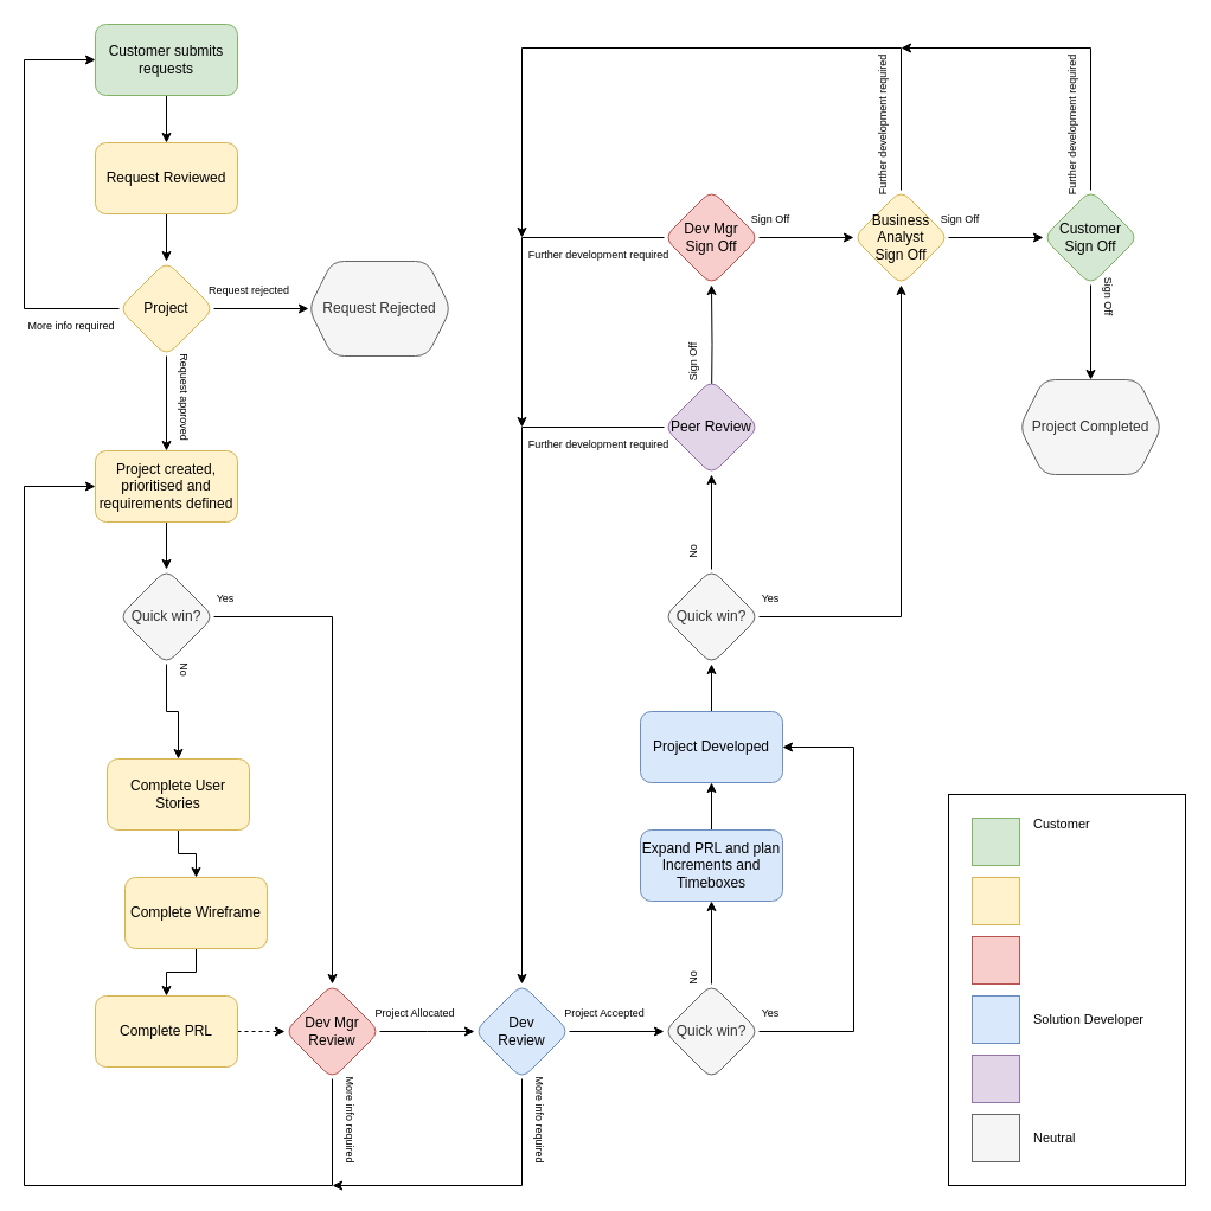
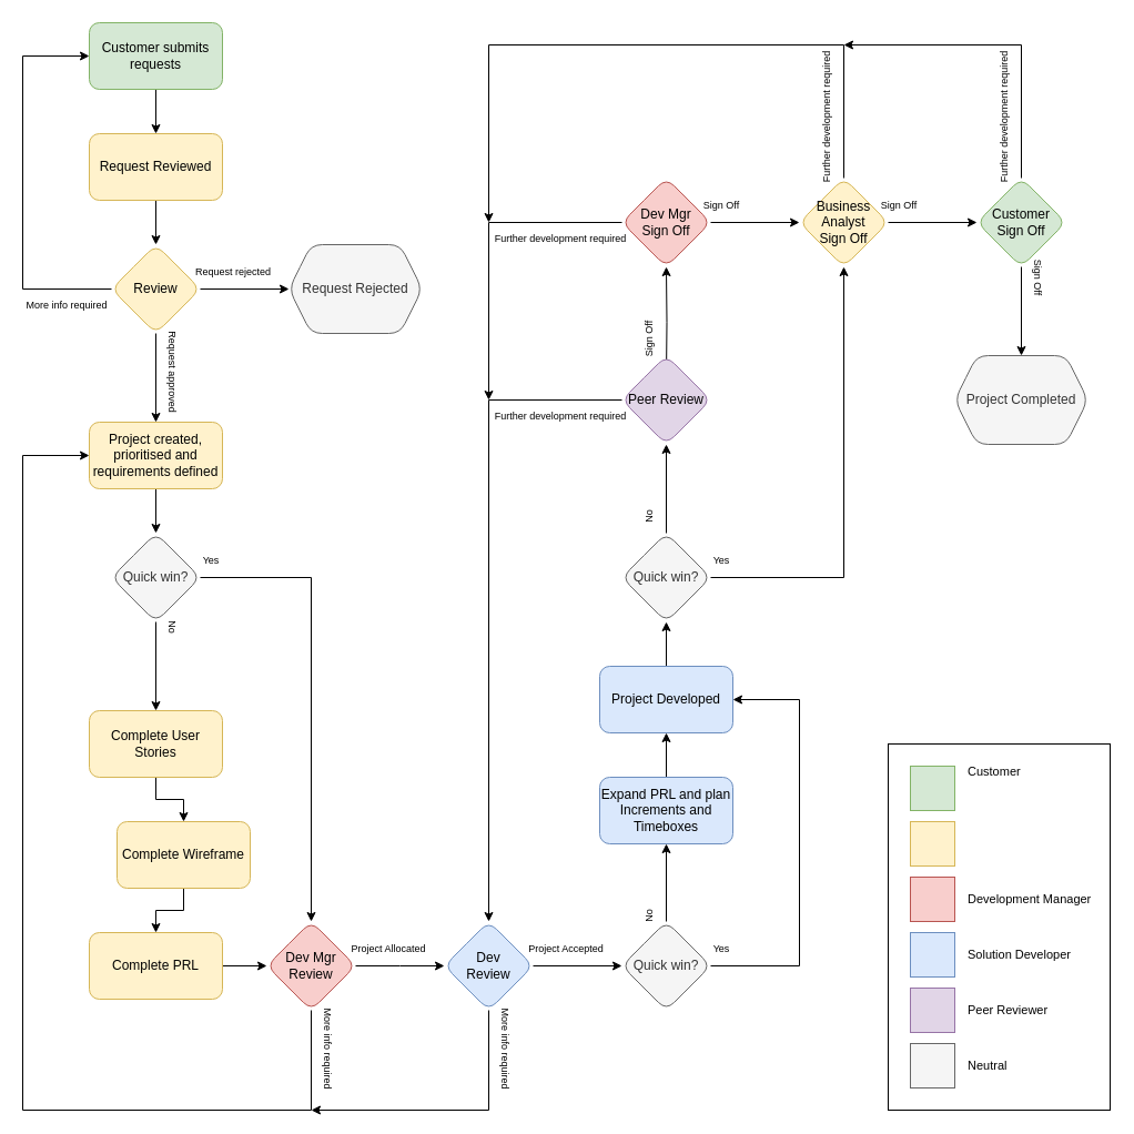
  <mxCell id="0" />
  <mxCell id="1" parent="0" />
  <mxCell id="2" value="" style="rounded=0;whiteSpace=wrap;html=1;fontSize=12;align=left;" vertex="1" parent="1"><mxGeometry x="800" y="670" width="200" height="330" as="geometry" /></mxCell>
  <mxCell id="3" value="" style="edgeStyle=orthogonalEdgeStyle;rounded=0;orthogonalLoop=1;jettySize=auto;html=1;" edge="1" parent="1" source="4" target="6"><mxGeometry relative="1" as="geometry" /></mxCell>
  <mxCell id="4" value="Customer submits requests" style="rounded=1;whiteSpace=wrap;html=1;fontSize=12;glass=0;strokeWidth=1;shadow=0;fillColor=#d5e8d4;strokeColor=#82b366;" parent="1" vertex="1"><mxGeometry x="80" y="20" width="120" height="60" as="geometry" /></mxCell>
  <mxCell id="5" value="" style="edgeStyle=orthogonalEdgeStyle;rounded=0;orthogonalLoop=1;jettySize=auto;html=1;" edge="1" parent="1" source="6" target="10"><mxGeometry relative="1" as="geometry" /></mxCell>
  <mxCell id="6" value="Request Reviewed" style="whiteSpace=wrap;html=1;rounded=1;shadow=0;strokeColor=#d6b656;strokeWidth=1;fillColor=#fff2cc;glass=0;" vertex="1" parent="1"><mxGeometry x="80" y="120" width="120" height="60" as="geometry" /></mxCell>
  <mxCell id="7" style="edgeStyle=orthogonalEdgeStyle;rounded=0;orthogonalLoop=1;jettySize=auto;html=1;entryX=0;entryY=0.5;entryDx=0;entryDy=0;" edge="1" parent="1" source="10" target="4"><mxGeometry relative="1" as="geometry"><Array as="points"><mxPoint x="20" y="260" /><mxPoint x="20" y="50" /></Array></mxGeometry></mxCell>
  <mxCell id="8" value="" style="edgeStyle=orthogonalEdgeStyle;rounded=0;orthogonalLoop=1;jettySize=auto;html=1;" edge="1" parent="1" source="10" target="11"><mxGeometry relative="1" as="geometry" /></mxCell>
  <mxCell id="9" value="" style="edgeStyle=orthogonalEdgeStyle;rounded=0;orthogonalLoop=1;jettySize=auto;html=1;" edge="1" parent="1" source="10" target="13"><mxGeometry relative="1" as="geometry" /></mxCell>
- <mxCell id="10" value="Project" style="rhombus;whiteSpace=wrap;html=1;rounded=1;shadow=0;strokeColor=#d6b656;strokeWidth=1;fillColor=#fff2cc;glass=0;" vertex="1" parent="1"><mxGeometry x="100" y="220" width="80" height="80" as="geometry" /></mxCell>
+ <mxCell id="10" value="Review" style="rhombus;whiteSpace=wrap;html=1;rounded=1;shadow=0;strokeColor=#d6b656;strokeWidth=1;fillColor=#fff2cc;glass=0;" vertex="1" parent="1"><mxGeometry x="100" y="220" width="80" height="80" as="geometry" /></mxCell>
  <mxCell id="11" value="Request Rejected" style="shape=hexagon;perimeter=hexagonPerimeter2;whiteSpace=wrap;html=1;fixedSize=1;rounded=1;shadow=0;strokeColor=#666666;strokeWidth=1;fillColor=#f5f5f5;glass=0;fontColor=#333333;" vertex="1" parent="1"><mxGeometry x="260" y="220" width="120" height="80" as="geometry" /></mxCell>
  <mxCell id="12" value="" style="edgeStyle=orthogonalEdgeStyle;rounded=0;orthogonalLoop=1;jettySize=auto;html=1;" edge="1" parent="1" source="13" target="16"><mxGeometry relative="1" as="geometry" /></mxCell>
  <mxCell id="13" value="Project created, prioritised and requirements defined" style="whiteSpace=wrap;html=1;rounded=1;shadow=0;strokeColor=#d6b656;strokeWidth=1;fillColor=#fff2cc;glass=0;" vertex="1" parent="1"><mxGeometry x="80" y="380" width="120" height="60" as="geometry" /></mxCell>
  <mxCell id="14" value="" style="edgeStyle=orthogonalEdgeStyle;rounded=0;orthogonalLoop=1;jettySize=auto;html=1;" edge="1" parent="1" source="16" target="18"><mxGeometry relative="1" as="geometry" /></mxCell>
  <mxCell id="15" style="edgeStyle=orthogonalEdgeStyle;rounded=0;orthogonalLoop=1;jettySize=auto;html=1;entryX=0.5;entryY=0;entryDx=0;entryDy=0;" edge="1" parent="1" source="16" target="28"><mxGeometry relative="1" as="geometry"><mxPoint x="300" y="840" as="targetPoint" /></mxGeometry></mxCell>
  <mxCell id="16" value="Quick win?" style="rhombus;whiteSpace=wrap;html=1;rounded=1;shadow=0;strokeColor=#666666;strokeWidth=1;fillColor=#f5f5f5;glass=0;fontColor=#333333;" vertex="1" parent="1"><mxGeometry x="100" y="480" width="80" height="80" as="geometry" /></mxCell>
  <mxCell id="17" value="" style="edgeStyle=orthogonalEdgeStyle;rounded=0;orthogonalLoop=1;jettySize=auto;html=1;" edge="1" parent="1" source="18" target="20"><mxGeometry relative="1" as="geometry" /></mxCell>
- <mxCell id="18" value="Complete User Stories" style="whiteSpace=wrap;html=1;rounded=1;shadow=0;strokeColor=#d6b656;strokeWidth=1;fillColor=#fff2cc;glass=0;" vertex="1" parent="1"><mxGeometry x="90" y="640" width="120" height="60" as="geometry" /></mxCell>
+ <mxCell id="18" value="Complete User Stories" style="whiteSpace=wrap;html=1;rounded=1;shadow=0;strokeColor=#d6b656;strokeWidth=1;fillColor=#fff2cc;glass=0;" vertex="1" parent="1"><mxGeometry x="80" y="640" width="120" height="60" as="geometry" /></mxCell>
  <mxCell id="19" value="" style="edgeStyle=orthogonalEdgeStyle;rounded=0;orthogonalLoop=1;jettySize=auto;html=1;" edge="1" parent="1" source="20" target="22"><mxGeometry relative="1" as="geometry" /></mxCell>
  <mxCell id="20" value="Complete Wireframe" style="whiteSpace=wrap;html=1;rounded=1;shadow=0;strokeColor=#d6b656;strokeWidth=1;fillColor=#fff2cc;glass=0;" vertex="1" parent="1"><mxGeometry x="105" y="740" width="120" height="60" as="geometry" /></mxCell>
- <mxCell id="21" value="" style="edgeStyle=orthogonalEdgeStyle;rounded=0;orthogonalLoop=1;jettySize=auto;html=1;entryX=0;entryY=0.5;entryDx=0;entryDy=0;dashed=1;" edge="1" parent="1" source="22" target="28"><mxGeometry relative="1" as="geometry"><mxPoint x="240" y="870" as="targetPoint" /></mxGeometry></mxCell>
+ <mxCell id="21" value="" style="edgeStyle=orthogonalEdgeStyle;rounded=0;orthogonalLoop=1;jettySize=auto;html=1;entryX=0;entryY=0.5;entryDx=0;entryDy=0;" edge="1" parent="1" source="22" target="28"><mxGeometry relative="1" as="geometry"><mxPoint x="240" y="870" as="targetPoint" /></mxGeometry></mxCell>
  <mxCell id="22" value="Complete PRL" style="whiteSpace=wrap;html=1;rounded=1;shadow=0;strokeColor=#d6b656;strokeWidth=1;fillColor=#fff2cc;glass=0;" vertex="1" parent="1"><mxGeometry x="80" y="840" width="120" height="60" as="geometry" /></mxCell>
  <mxCell id="23" value="Request rejected" style="text;html=1;strokeColor=none;fillColor=none;align=center;verticalAlign=middle;whiteSpace=wrap;rounded=0;fontSize=9;" vertex="1" parent="1"><mxGeometry x="170" y="230" width="80" height="30" as="geometry" /></mxCell>
  <mxCell id="24" value="Request approved" style="text;html=1;strokeColor=none;fillColor=none;align=center;verticalAlign=middle;whiteSpace=wrap;rounded=0;fontSize=9;rotation=90;" vertex="1" parent="1"><mxGeometry x="115" y="320" width="80" height="30" as="geometry" /></mxCell>
  <mxCell id="25" value="More info required" style="text;html=1;strokeColor=none;fillColor=none;align=center;verticalAlign=middle;whiteSpace=wrap;rounded=0;fontSize=9;" vertex="1" parent="1"><mxGeometry x="20" y="260" width="80" height="30" as="geometry" /></mxCell>
  <mxCell id="26" value="" style="edgeStyle=orthogonalEdgeStyle;rounded=0;orthogonalLoop=1;jettySize=auto;html=1;exitX=1;exitY=0.5;exitDx=0;exitDy=0;" edge="1" parent="1" source="28"><mxGeometry relative="1" as="geometry"><mxPoint x="360" y="870" as="sourcePoint" /><mxPoint x="400" y="870" as="targetPoint" /></mxGeometry></mxCell>
  <mxCell id="27" style="edgeStyle=orthogonalEdgeStyle;rounded=0;orthogonalLoop=1;jettySize=auto;html=1;entryX=0;entryY=0.5;entryDx=0;entryDy=0;exitX=0.5;exitY=1;exitDx=0;exitDy=0;" edge="1" parent="1" source="28" target="13"><mxGeometry relative="1" as="geometry"><Array as="points"><mxPoint x="280" y="1000" /><mxPoint x="20" y="1000" /><mxPoint x="20" y="410" /></Array></mxGeometry></mxCell>
  <mxCell id="28" value="Dev Mgr&lt;br&gt;Review" style="rhombus;whiteSpace=wrap;html=1;rounded=1;shadow=0;strokeColor=#b85450;strokeWidth=1;fillColor=#f8cecc;glass=0;" vertex="1" parent="1"><mxGeometry x="240" y="830" width="80" height="80" as="geometry" /></mxCell>
  <mxCell id="29" value="Yes" style="text;html=1;strokeColor=none;fillColor=none;align=center;verticalAlign=middle;whiteSpace=wrap;rounded=0;fontSize=9;" vertex="1" parent="1"><mxGeometry x="170" y="490" width="40" height="30" as="geometry" /></mxCell>
  <mxCell id="30" value="No" style="text;html=1;strokeColor=none;fillColor=none;align=center;verticalAlign=middle;whiteSpace=wrap;rounded=0;fontSize=9;rotation=90;" vertex="1" parent="1"><mxGeometry x="135" y="550" width="40" height="30" as="geometry" /></mxCell>
  <mxCell id="31" value="Project Allocated" style="text;html=1;strokeColor=none;fillColor=none;align=center;verticalAlign=middle;whiteSpace=wrap;rounded=0;fontSize=9;" vertex="1" parent="1"><mxGeometry x="310" y="840" width="80" height="30" as="geometry" /></mxCell>
  <mxCell id="32" value="More info required" style="text;html=1;strokeColor=none;fillColor=none;align=center;verticalAlign=middle;whiteSpace=wrap;rounded=0;fontSize=9;rotation=90;" vertex="1" parent="1"><mxGeometry x="255" y="930" width="80" height="30" as="geometry" /></mxCell>
  <mxCell id="33" value="" style="edgeStyle=orthogonalEdgeStyle;rounded=0;orthogonalLoop=1;jettySize=auto;html=1;" edge="1" parent="1" source="34" target="36"><mxGeometry relative="1" as="geometry" /></mxCell>
  <mxCell id="34" value="Quick win?" style="rhombus;whiteSpace=wrap;html=1;rounded=1;shadow=0;strokeColor=#666666;strokeWidth=1;fillColor=#f5f5f5;glass=0;fontColor=#333333;" vertex="1" parent="1"><mxGeometry x="560" y="830" width="80" height="80" as="geometry" /></mxCell>
  <mxCell id="35" style="edgeStyle=orthogonalEdgeStyle;rounded=0;orthogonalLoop=1;jettySize=auto;html=1;entryX=0.5;entryY=1;entryDx=0;entryDy=0;endArrow=classic;endFill=1;" edge="1" parent="1" source="36" target="38"><mxGeometry relative="1" as="geometry" /></mxCell>
  <mxCell id="36" value="Expand PRL and plan Increments and Timeboxes" style="whiteSpace=wrap;html=1;rounded=1;shadow=0;strokeColor=#6c8ebf;strokeWidth=1;fillColor=#dae8fc;glass=0;" vertex="1" parent="1"><mxGeometry x="540" y="700" width="120" height="60" as="geometry" /></mxCell>
  <mxCell id="37" value="" style="edgeStyle=orthogonalEdgeStyle;rounded=0;orthogonalLoop=1;jettySize=auto;html=1;endArrow=classic;endFill=1;" edge="1" parent="1" source="38" target="49"><mxGeometry relative="1" as="geometry" /></mxCell>
  <mxCell id="38" value="Project Developed" style="whiteSpace=wrap;html=1;rounded=1;shadow=0;strokeColor=#6c8ebf;strokeWidth=1;fillColor=#dae8fc;glass=0;" vertex="1" parent="1"><mxGeometry x="540" y="600" width="120" height="60" as="geometry" /></mxCell>
  <mxCell id="39" value="No" style="text;html=1;strokeColor=none;fillColor=none;align=center;verticalAlign=middle;whiteSpace=wrap;rounded=0;fontSize=9;rotation=-90;" vertex="1" parent="1"><mxGeometry x="565" y="810" width="40" height="30" as="geometry" /></mxCell>
  <mxCell id="40" style="edgeStyle=orthogonalEdgeStyle;rounded=0;orthogonalLoop=1;jettySize=auto;html=1;exitX=0.25;exitY=1;exitDx=0;exitDy=0;entryX=1;entryY=0.5;entryDx=0;entryDy=0;endArrow=classic;endFill=1;" edge="1" parent="1" source="41" target="38"><mxGeometry relative="1" as="geometry"><Array as="points"><mxPoint x="720" y="870" /><mxPoint x="720" y="630" /></Array></mxGeometry></mxCell>
  <mxCell id="41" value="Yes" style="text;html=1;strokeColor=none;fillColor=none;align=center;verticalAlign=middle;whiteSpace=wrap;rounded=0;fontSize=9;rotation=0;" vertex="1" parent="1"><mxGeometry x="630" y="840" width="40" height="30" as="geometry" /></mxCell>
  <mxCell id="42" style="edgeStyle=orthogonalEdgeStyle;rounded=0;orthogonalLoop=1;jettySize=auto;html=1;exitX=0.5;exitY=1;exitDx=0;exitDy=0;endArrow=classic;endFill=1;" edge="1" parent="1" source="44"><mxGeometry relative="1" as="geometry"><mxPoint x="280" y="1000" as="targetPoint" /><Array as="points"><mxPoint x="440" y="1000" /></Array></mxGeometry></mxCell>
  <mxCell id="43" style="edgeStyle=orthogonalEdgeStyle;rounded=0;orthogonalLoop=1;jettySize=auto;html=1;exitX=1;exitY=0.5;exitDx=0;exitDy=0;entryX=0;entryY=0.5;entryDx=0;entryDy=0;endArrow=classic;endFill=1;" edge="1" parent="1" source="44" target="34"><mxGeometry relative="1" as="geometry" /></mxCell>
  <mxCell id="44" value="Dev&lt;br&gt;Review" style="rhombus;whiteSpace=wrap;html=1;rounded=1;shadow=0;strokeColor=#6c8ebf;strokeWidth=1;fillColor=#dae8fc;glass=0;" vertex="1" parent="1"><mxGeometry x="400" y="830" width="80" height="80" as="geometry" /></mxCell>
  <mxCell id="45" value="More info required" style="text;html=1;strokeColor=none;fillColor=none;align=center;verticalAlign=middle;whiteSpace=wrap;rounded=0;fontSize=9;rotation=90;" vertex="1" parent="1"><mxGeometry x="415" y="930" width="80" height="30" as="geometry" /></mxCell>
  <mxCell id="46" value="Project Accepted" style="text;html=1;strokeColor=none;fillColor=none;align=center;verticalAlign=middle;whiteSpace=wrap;rounded=0;fontSize=9;" vertex="1" parent="1"><mxGeometry x="470" y="840" width="80" height="30" as="geometry" /></mxCell>
  <mxCell id="47" style="edgeStyle=orthogonalEdgeStyle;rounded=0;orthogonalLoop=1;jettySize=auto;html=1;entryX=0.5;entryY=1;entryDx=0;entryDy=0;endArrow=classic;endFill=1;" edge="1" parent="1" source="49" target="58"><mxGeometry relative="1" as="geometry"><mxPoint x="660" y="170" as="targetPoint" /><Array as="points"><mxPoint x="760" y="520" /></Array></mxGeometry></mxCell>
  <mxCell id="48" value="" style="edgeStyle=orthogonalEdgeStyle;rounded=0;orthogonalLoop=1;jettySize=auto;html=1;endArrow=classic;endFill=1;" edge="1" parent="1" source="49" target="60"><mxGeometry relative="1" as="geometry" /></mxCell>
  <mxCell id="49" value="Quick win?" style="rhombus;whiteSpace=wrap;html=1;rounded=1;shadow=0;strokeColor=#666666;strokeWidth=1;fillColor=#f5f5f5;glass=0;fontColor=#333333;" vertex="1" parent="1"><mxGeometry x="560" y="480" width="80" height="80" as="geometry" /></mxCell>
  <mxCell id="50" value="" style="edgeStyle=orthogonalEdgeStyle;rounded=0;orthogonalLoop=1;jettySize=auto;html=1;endArrow=classic;endFill=1;" edge="1" parent="1" target="55"><mxGeometry relative="1" as="geometry"><mxPoint x="600" y="340" as="sourcePoint" /></mxGeometry></mxCell>
  <mxCell id="51" value="No" style="text;html=1;strokeColor=none;fillColor=none;align=center;verticalAlign=middle;whiteSpace=wrap;rounded=0;fontSize=9;rotation=-90;" vertex="1" parent="1"><mxGeometry x="565" y="450" width="40" height="30" as="geometry" /></mxCell>
  <mxCell id="52" value="Yes" style="text;html=1;strokeColor=none;fillColor=none;align=center;verticalAlign=middle;whiteSpace=wrap;rounded=0;fontSize=9;rotation=0;" vertex="1" parent="1"><mxGeometry x="630" y="490" width="40" height="30" as="geometry" /></mxCell>
  <mxCell id="53" value="" style="edgeStyle=orthogonalEdgeStyle;rounded=0;orthogonalLoop=1;jettySize=auto;html=1;endArrow=classic;endFill=1;" edge="1" parent="1" source="55" target="58"><mxGeometry relative="1" as="geometry" /></mxCell>
  <mxCell id="54" style="edgeStyle=orthogonalEdgeStyle;rounded=0;orthogonalLoop=1;jettySize=auto;html=1;endArrow=classic;endFill=1;entryX=0;entryY=0;entryDx=0;entryDy=0;" edge="1" parent="1" source="55" target="62"><mxGeometry relative="1" as="geometry"><mxPoint x="460" y="360" as="targetPoint" /><Array as="points"><mxPoint x="440" y="200" /></Array></mxGeometry></mxCell>
  <mxCell id="55" value="Dev Mgr&lt;br&gt;Sign Off" style="rhombus;whiteSpace=wrap;html=1;rounded=1;shadow=0;strokeColor=#b85450;strokeWidth=1;fillColor=#f8cecc;glass=0;" vertex="1" parent="1"><mxGeometry x="560" y="160" width="80" height="80" as="geometry" /></mxCell>
  <mxCell id="56" style="edgeStyle=orthogonalEdgeStyle;rounded=0;orthogonalLoop=1;jettySize=auto;html=1;endArrow=classic;endFill=1;" edge="1" parent="1" source="58"><mxGeometry relative="1" as="geometry"><mxPoint x="440" y="200" as="targetPoint" /><Array as="points"><mxPoint x="440" y="40" /><mxPoint x="440" y="200" /></Array></mxGeometry></mxCell>
  <mxCell id="57" value="" style="edgeStyle=orthogonalEdgeStyle;rounded=0;orthogonalLoop=1;jettySize=auto;html=1;endArrow=classic;endFill=1;" edge="1" parent="1" source="58" target="68"><mxGeometry relative="1" as="geometry" /></mxCell>
  <mxCell id="58" value="Business Analyst&lt;br&gt;Sign Off" style="rhombus;whiteSpace=wrap;html=1;rounded=1;shadow=0;strokeColor=#d6b656;strokeWidth=1;fillColor=#fff2cc;glass=0;" vertex="1" parent="1"><mxGeometry x="720" y="160" width="80" height="80" as="geometry" /></mxCell>
  <mxCell id="59" style="edgeStyle=orthogonalEdgeStyle;rounded=0;orthogonalLoop=1;jettySize=auto;html=1;entryX=0.5;entryY=0;entryDx=0;entryDy=0;endArrow=classic;endFill=1;" edge="1" parent="1" source="60" target="44"><mxGeometry relative="1" as="geometry"><Array as="points"><mxPoint x="440" y="360" /></Array></mxGeometry></mxCell>
  <mxCell id="60" value="Peer Review" style="rhombus;whiteSpace=wrap;html=1;rounded=1;shadow=0;strokeColor=#9673a6;strokeWidth=1;fillColor=#e1d5e7;glass=0;" vertex="1" parent="1"><mxGeometry x="560" y="320" width="80" height="80" as="geometry" /></mxCell>
  <mxCell id="61" value="Sign Off" style="text;html=1;strokeColor=none;fillColor=none;align=center;verticalAlign=middle;whiteSpace=wrap;rounded=0;fontSize=9;rotation=-90;" vertex="1" parent="1"><mxGeometry x="565" y="290" width="40" height="30" as="geometry" /></mxCell>
  <mxCell id="62" value="Further development required" style="text;html=1;strokeColor=none;fillColor=none;align=center;verticalAlign=middle;whiteSpace=wrap;rounded=0;fontSize=9;" vertex="1" parent="1"><mxGeometry x="440" y="360" width="130" height="30" as="geometry" /></mxCell>
  <mxCell id="63" value="Further development required" style="text;html=1;strokeColor=none;fillColor=none;align=center;verticalAlign=middle;whiteSpace=wrap;rounded=0;fontSize=9;" vertex="1" parent="1"><mxGeometry x="440" y="200" width="130" height="30" as="geometry" /></mxCell>
  <mxCell id="64" value="Further development required" style="text;html=1;strokeColor=none;fillColor=none;align=center;verticalAlign=middle;whiteSpace=wrap;rounded=0;fontSize=9;rotation=-90;" vertex="1" parent="1"><mxGeometry x="680" y="90" width="130" height="30" as="geometry" /></mxCell>
  <mxCell id="65" value="Sign Off" style="text;html=1;strokeColor=none;fillColor=none;align=center;verticalAlign=middle;whiteSpace=wrap;rounded=0;fontSize=9;rotation=0;" vertex="1" parent="1"><mxGeometry x="630" y="170" width="40" height="30" as="geometry" /></mxCell>
  <mxCell id="66" style="edgeStyle=orthogonalEdgeStyle;rounded=0;orthogonalLoop=1;jettySize=auto;html=1;entryX=1;entryY=1;entryDx=0;entryDy=0;endArrow=classic;endFill=1;" edge="1" parent="1" source="68" target="64"><mxGeometry relative="1" as="geometry"><Array as="points"><mxPoint x="920" y="40" /></Array></mxGeometry></mxCell>
  <mxCell id="67" value="" style="edgeStyle=orthogonalEdgeStyle;rounded=0;orthogonalLoop=1;jettySize=auto;html=1;endArrow=classic;endFill=1;" edge="1" parent="1" source="68" target="71"><mxGeometry relative="1" as="geometry" /></mxCell>
  <mxCell id="68" value="Customer Sign Off" style="rhombus;whiteSpace=wrap;html=1;rounded=1;shadow=0;strokeColor=#82b366;strokeWidth=1;fillColor=#d5e8d4;glass=0;" vertex="1" parent="1"><mxGeometry x="880" y="160" width="80" height="80" as="geometry" /></mxCell>
  <mxCell id="69" value="Further development required" style="text;html=1;strokeColor=none;fillColor=none;align=center;verticalAlign=middle;whiteSpace=wrap;rounded=0;fontSize=9;rotation=-90;" vertex="1" parent="1"><mxGeometry x="840" y="90" width="130" height="30" as="geometry" /></mxCell>
  <mxCell id="70" value="Sign Off" style="text;html=1;strokeColor=none;fillColor=none;align=center;verticalAlign=middle;whiteSpace=wrap;rounded=0;fontSize=9;rotation=0;" vertex="1" parent="1"><mxGeometry x="790" y="170" width="40" height="30" as="geometry" /></mxCell>
  <mxCell id="71" value="Project Completed" style="shape=hexagon;perimeter=hexagonPerimeter2;whiteSpace=wrap;html=1;fixedSize=1;rounded=1;shadow=0;strokeColor=#666666;strokeWidth=1;fillColor=#f5f5f5;glass=0;fontColor=#333333;" vertex="1" parent="1"><mxGeometry x="860" y="320" width="120" height="80" as="geometry" /></mxCell>
  <mxCell id="72" value="Sign Off" style="text;html=1;strokeColor=none;fillColor=none;align=center;verticalAlign=middle;whiteSpace=wrap;rounded=0;fontSize=9;rotation=90;" vertex="1" parent="1"><mxGeometry x="915" y="235" width="40" height="30" as="geometry" /></mxCell>
  <mxCell id="73" value="" style="rounded=0;whiteSpace=wrap;html=1;fillColor=#d5e8d4;strokeColor=#82b366;" vertex="1" parent="1"><mxGeometry x="820" y="690" width="40" height="40" as="geometry" /></mxCell>
  <mxCell id="74" value="Customer" style="text;html=1;strokeColor=none;fillColor=none;align=left;verticalAlign=middle;whiteSpace=wrap;rounded=0;fontSize=11;" vertex="1" parent="1"><mxGeometry x="870" y="680" width="80" height="30" as="geometry" /></mxCell>
  <mxCell id="75" value="" style="rounded=0;whiteSpace=wrap;html=1;fillColor=#fff2cc;strokeColor=#d6b656;" vertex="1" parent="1"><mxGeometry x="820" y="740" width="40" height="40" as="geometry" /></mxCell>
  <mxCell id="76" value="" style="rounded=0;whiteSpace=wrap;html=1;fillColor=#f8cecc;strokeColor=#b85450;" vertex="1" parent="1"><mxGeometry x="820" y="790" width="40" height="40" as="geometry" /></mxCell>
+ <mxCell id="77" value="Development Manager" style="text;html=1;strokeColor=none;fillColor=none;align=left;verticalAlign=middle;whiteSpace=wrap;rounded=0;fontSize=11;" vertex="1" parent="1"><mxGeometry x="870" y="795" width="120" height="30" as="geometry" /></mxCell>
  <mxCell id="78" value="" style="rounded=0;whiteSpace=wrap;html=1;fillColor=#dae8fc;strokeColor=#6c8ebf;" vertex="1" parent="1"><mxGeometry x="820" y="840" width="40" height="40" as="geometry" /></mxCell>
  <mxCell id="79" value="Solution Developer" style="text;html=1;strokeColor=none;fillColor=none;align=left;verticalAlign=middle;whiteSpace=wrap;rounded=0;fontSize=11;" vertex="1" parent="1"><mxGeometry x="870" y="845" width="110" height="30" as="geometry" /></mxCell>
  <mxCell id="80" value="" style="rounded=0;whiteSpace=wrap;html=1;fillColor=#e1d5e7;strokeColor=#9673a6;" vertex="1" parent="1"><mxGeometry x="820" y="890" width="40" height="40" as="geometry" /></mxCell>
+ <mxCell id="81" value="Peer Reviewer" style="text;html=1;strokeColor=none;fillColor=none;align=left;verticalAlign=middle;whiteSpace=wrap;rounded=0;fontSize=11;" vertex="1" parent="1"><mxGeometry x="870" y="895" width="80" height="30" as="geometry" /></mxCell>
  <mxCell id="82" value="" style="rounded=0;whiteSpace=wrap;html=1;fillColor=#f5f5f5;strokeColor=#666666;fontColor=#333333;" vertex="1" parent="1"><mxGeometry x="820" y="940" width="40" height="40" as="geometry" /></mxCell>
  <mxCell id="83" value="Neutral" style="text;html=1;strokeColor=none;fillColor=none;align=left;verticalAlign=middle;whiteSpace=wrap;rounded=0;fontSize=11;" vertex="1" parent="1"><mxGeometry x="870" y="945" width="80" height="30" as="geometry" /></mxCell>
